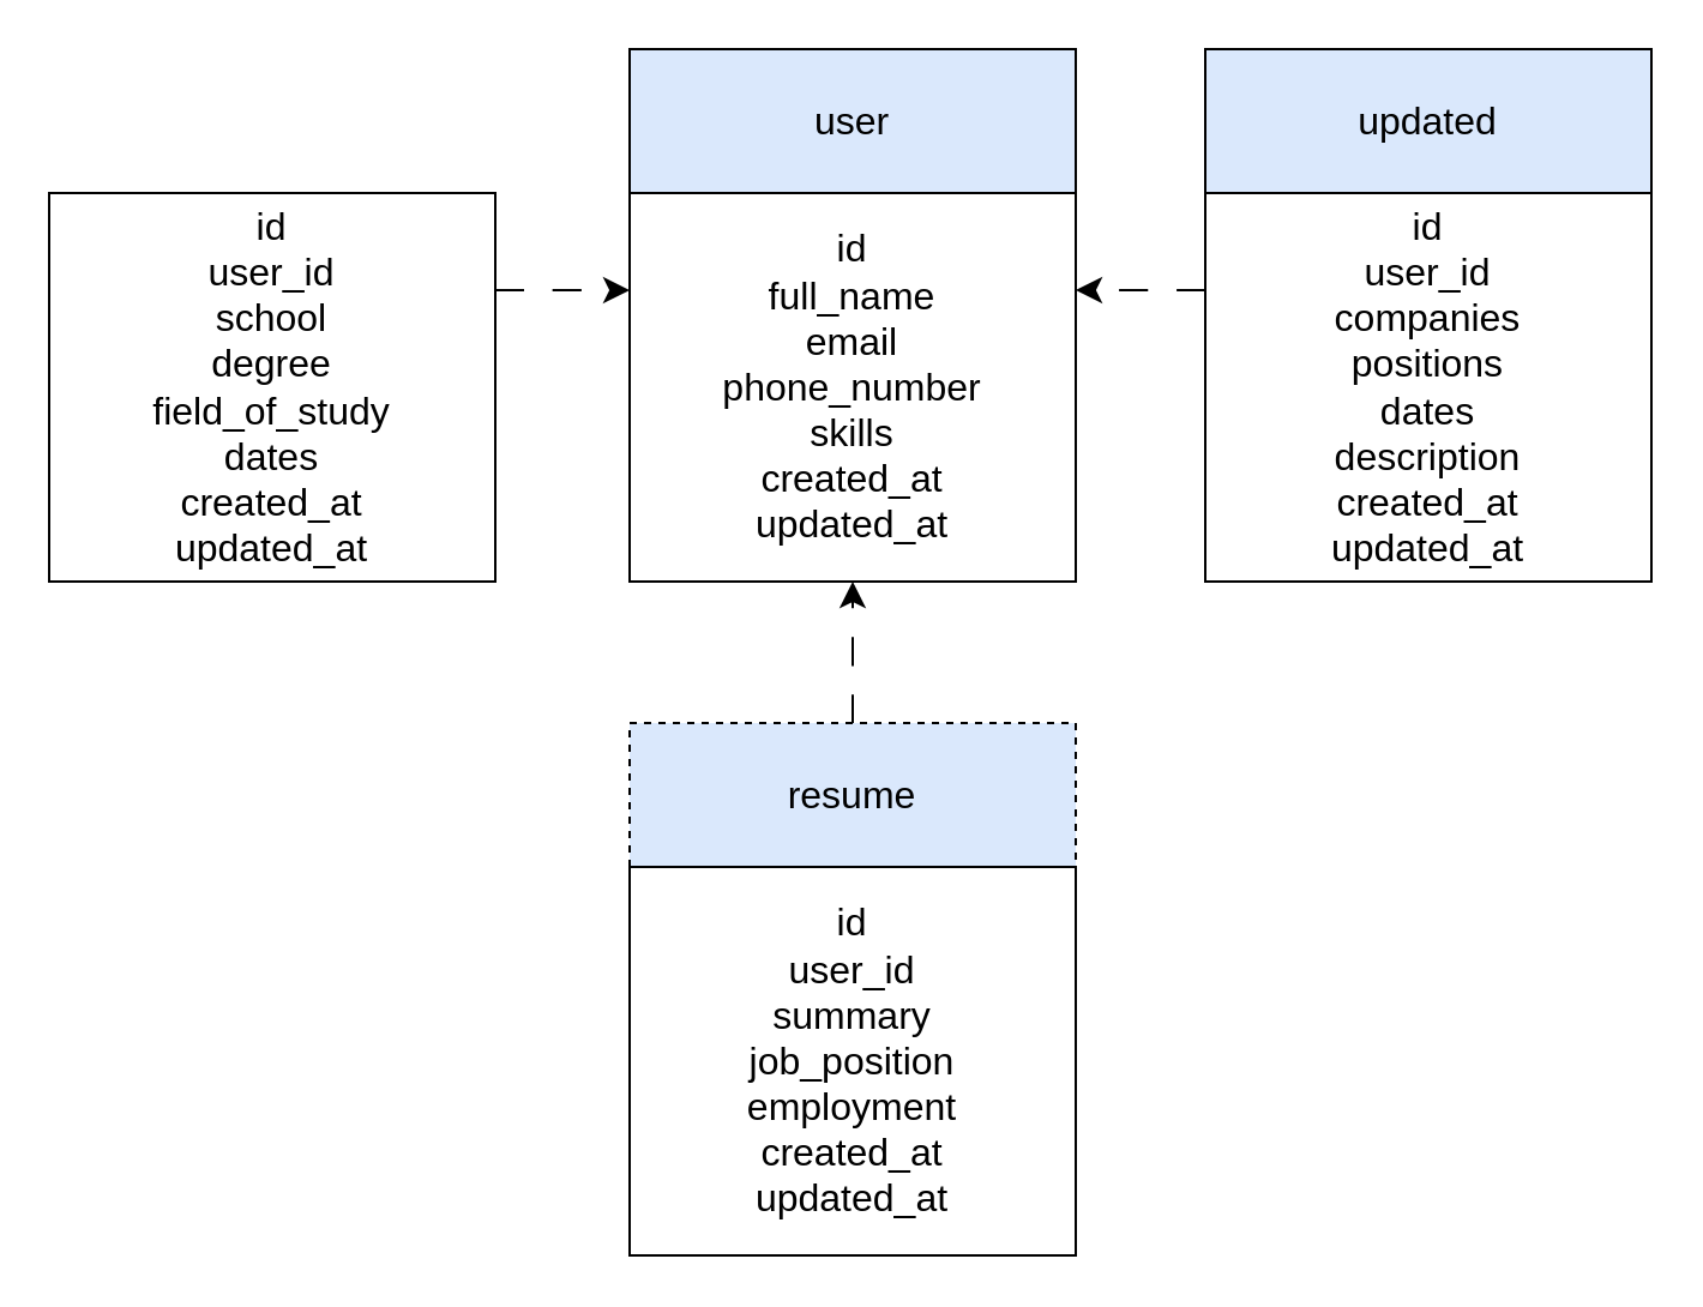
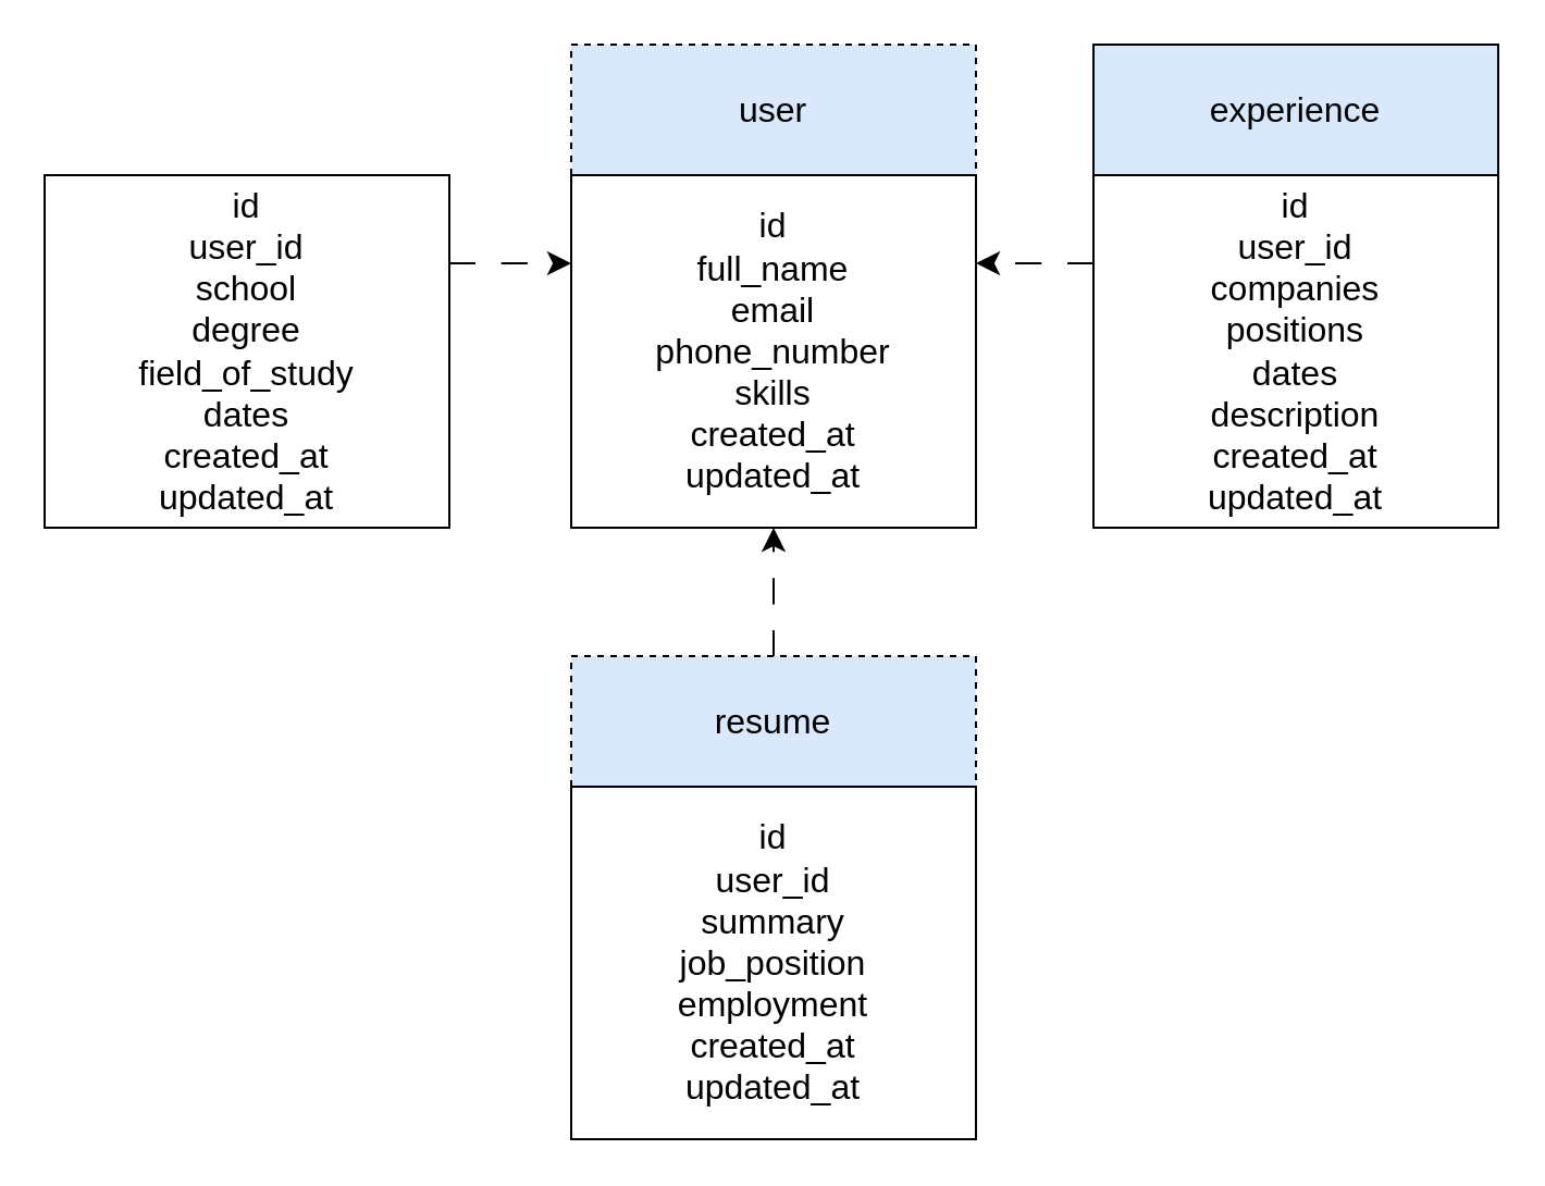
  <mxCell id="0" />
  <mxCell id="1" parent="0" />
- <mxCell id="2" value="user" style="rounded=0;whiteSpace=wrap;html=1;fontSize=16;fillColor=#dae8fc;strokeColor=#000000;" vertex="1" parent="1"><mxGeometry x="262" y="20" width="186" height="60" as="geometry" /></mxCell>
+ <mxCell id="2" value="user" style="rounded=0;whiteSpace=wrap;html=1;fontSize=16;fillColor=#dae8fc;strokeColor=#000000;dashed=1;" vertex="1" parent="1"><mxGeometry x="262" y="20" width="186" height="60" as="geometry" /></mxCell>
  <mxCell id="3" value="id&lt;br&gt;full_name&lt;br&gt;email&lt;br&gt;phone_number&lt;br&gt;skills&lt;br&gt;created_at&lt;br&gt;updated_at" style="rounded=0;whiteSpace=wrap;html=1;fontSize=16;" vertex="1" parent="1"><mxGeometry x="262" y="80" width="186" height="162" as="geometry" /></mxCell>
- <mxCell id="4" value="updated" style="rounded=0;whiteSpace=wrap;html=1;fontSize=16;fillColor=#dae8fc;strokeColor=#000000;" vertex="1" parent="1"><mxGeometry x="502" y="20" width="186" height="60" as="geometry" /></mxCell>
+ <mxCell id="4" value="experience" style="rounded=0;whiteSpace=wrap;html=1;fontSize=16;fillColor=#dae8fc;strokeColor=#000000;" vertex="1" parent="1"><mxGeometry x="502" y="20" width="186" height="60" as="geometry" /></mxCell>
  <mxCell id="5" value="id&lt;br&gt;user_id&lt;br&gt;companies&lt;br&gt;positions&lt;br&gt;dates&lt;br&gt;description&lt;br&gt;created_at&lt;br&gt;updated_at" style="rounded=0;whiteSpace=wrap;html=1;fontSize=16;" vertex="1" parent="1"><mxGeometry x="502" y="80" width="186" height="162" as="geometry" /></mxCell>
  <mxCell id="6" value="id&lt;br&gt;user_id&lt;br&gt;school&lt;br&gt;degree&lt;br&gt;field_of_study&lt;br&gt;dates&lt;br&gt;created_at&lt;br&gt;updated_at" style="rounded=0;whiteSpace=wrap;html=1;fontSize=16;" vertex="1" parent="1"><mxGeometry x="20" y="80" width="186" height="162" as="geometry" /></mxCell>
  <mxCell id="7" value="resume" style="rounded=0;whiteSpace=wrap;html=1;fontSize=16;fillColor=#dae8fc;strokeColor=#000000;dashed=1;" vertex="1" parent="1"><mxGeometry x="262" y="301" width="186" height="60" as="geometry" /></mxCell>
  <mxCell id="8" value="id&lt;br&gt;user_id&lt;br&gt;summary&lt;br&gt;job_position&lt;br&gt;employment&lt;br&gt;created_at&lt;br&gt;updated_at" style="rounded=0;whiteSpace=wrap;html=1;fontSize=16;" vertex="1" parent="1"><mxGeometry x="262" y="361" width="186" height="162" as="geometry" /></mxCell>
  <mxCell id="9" value="" style="endArrow=classic;html=1;rounded=0;fontSize=12;startSize=8;endSize=8;curved=1;exitX=1;exitY=0.25;exitDx=0;exitDy=0;entryX=0;entryY=0.25;entryDx=0;entryDy=0;dashed=1;dashPattern=12 12;" edge="1" parent="1" source="6" target="3"><mxGeometry width="50" height="50" relative="1" as="geometry"><mxPoint x="127" y="264" as="sourcePoint" /><mxPoint x="177" y="214" as="targetPoint" /></mxGeometry></mxCell>
  <mxCell id="10" value="" style="endArrow=classic;html=1;rounded=0;fontSize=12;startSize=8;endSize=8;curved=1;exitX=0;exitY=0.25;exitDx=0;exitDy=0;entryX=1;entryY=0.25;entryDx=0;entryDy=0;dashed=1;dashPattern=12 12;" edge="1" parent="1" source="5" target="3"><mxGeometry width="50" height="50" relative="1" as="geometry"><mxPoint x="216" y="131" as="sourcePoint" /><mxPoint x="272" y="131" as="targetPoint" /></mxGeometry></mxCell>
  <mxCell id="11" value="" style="endArrow=classic;html=1;rounded=0;fontSize=12;startSize=8;endSize=8;curved=1;exitX=0.5;exitY=0;exitDx=0;exitDy=0;entryX=0.5;entryY=1;entryDx=0;entryDy=0;dashed=1;dashPattern=12 12;" edge="1" parent="1" source="7" target="3"><mxGeometry width="50" height="50" relative="1" as="geometry"><mxPoint x="216" y="131" as="sourcePoint" /><mxPoint x="272" y="131" as="targetPoint" /></mxGeometry></mxCell>
